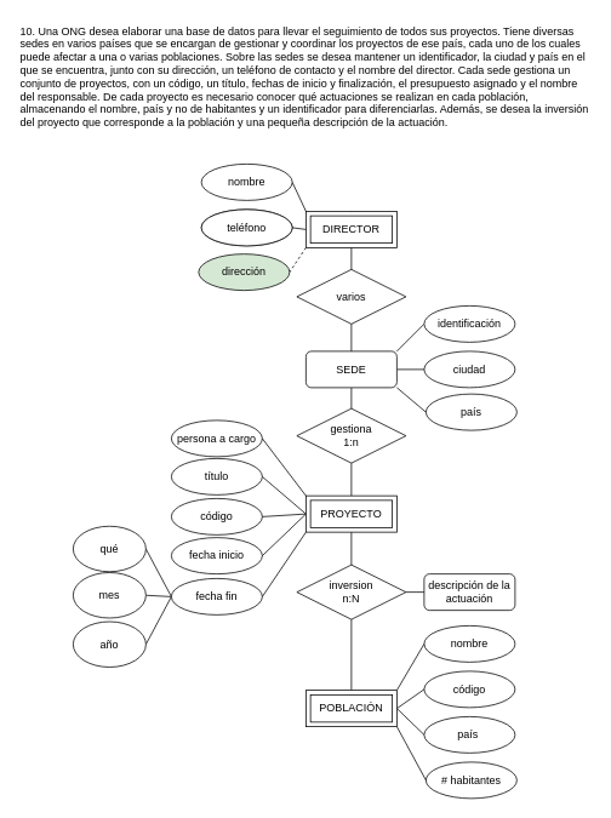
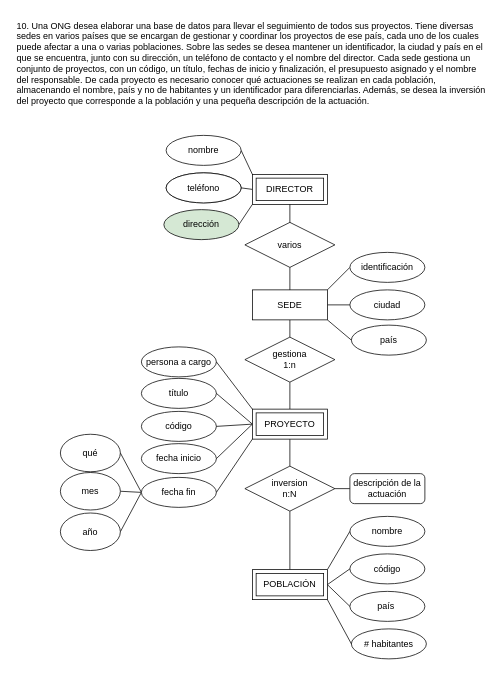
  <mxCell id="0" />
  <mxCell id="1" parent="0" />
  <mxCell id="2" value="10. Una ONG desea elaborar una base de datos para llevar el seguimiento de todos sus proyectos. Tiene diversas sedes en varios países que se encargan de gestionar y coordinar los proyectos de ese país, cada uno de los cuales puede afectar a una o varias poblaciones. Sobre las sedes se desea mantener un identificador, la ciudad y país en el que se encuentra, junto con su dirección, un teléfono de contacto y el nombre del director. Cada sede gestiona un conjunto de proyectos, con un código, un título, fechas de inicio y finalización, el presupuesto asignado y el nombre del responsable. De cada proyecto es necesario conocer qué actuaciones se realizan en cada población, almacenando el nombre, país y no de habitantes y un identificador para diferenciarlas. Además, se desea la inversión del proyecto que corresponde a la población y una pequeña descripción de la actuación." style="text;whiteSpace=wrap;" vertex="1" parent="1"><mxGeometry x="20" y="20" width="630" height="160" as="geometry" /></mxCell>
  <mxCell id="3" style="edgeStyle=none;html=1;exitX=0.5;exitY=1;exitDx=0;exitDy=0;entryX=0.5;entryY=0;entryDx=0;entryDy=0;endArrow=none;endFill=0;" edge="1" parent="1" source="7" target="16"><mxGeometry relative="1" as="geometry" /></mxCell>
  <mxCell id="4" style="edgeStyle=none;html=1;exitX=1;exitY=0;exitDx=0;exitDy=0;entryX=0;entryY=0.5;entryDx=0;entryDy=0;endArrow=none;endFill=0;" edge="1" parent="1" source="7" target="10"><mxGeometry relative="1" as="geometry" /></mxCell>
  <mxCell id="5" style="edgeStyle=none;html=1;exitX=1;exitY=1;exitDx=0;exitDy=0;entryX=0;entryY=0.5;entryDx=0;entryDy=0;endArrow=none;endFill=0;" edge="1" parent="1" source="7" target="9"><mxGeometry relative="1" as="geometry" /></mxCell>
  <mxCell id="6" style="edgeStyle=none;html=1;exitX=1;exitY=0.5;exitDx=0;exitDy=0;entryX=0;entryY=0.5;entryDx=0;entryDy=0;endArrow=none;endFill=0;" edge="1" parent="1" source="7" target="8"><mxGeometry relative="1" as="geometry" /></mxCell>
- <mxCell id="7" value="SEDE" style="whiteSpace=wrap;html=1;align=center;rounded=1;" vertex="1" parent="1"><mxGeometry x="336" y="386" width="100" height="40" as="geometry" /></mxCell>
+ <mxCell id="7" value="SEDE" style="whiteSpace=wrap;html=1;align=center;" vertex="1" parent="1"><mxGeometry x="336" y="386" width="100" height="40" as="geometry" /></mxCell>
  <mxCell id="8" value="ciudad" style="ellipse;whiteSpace=wrap;html=1;align=center;" vertex="1" parent="1"><mxGeometry x="466" y="386" width="100" height="40" as="geometry" /></mxCell>
  <mxCell id="9" value="país" style="ellipse;whiteSpace=wrap;html=1;align=center;" vertex="1" parent="1"><mxGeometry x="468" y="433" width="100" height="40" as="geometry" /></mxCell>
  <mxCell id="10" value="identificación" style="ellipse;whiteSpace=wrap;html=1;align=center;" vertex="1" parent="1"><mxGeometry x="466" y="336" width="100" height="40" as="geometry" /></mxCell>
  <mxCell id="11" style="edgeStyle=none;html=1;exitX=0.5;exitY=1;exitDx=0;exitDy=0;entryX=0.5;entryY=0;entryDx=0;entryDy=0;endArrow=none;endFill=0;" edge="1" parent="1" source="13" target="51"><mxGeometry relative="1" as="geometry" /></mxCell>
  <mxCell id="12" style="edgeStyle=none;html=1;exitX=0.5;exitY=1;exitDx=0;exitDy=0;entryX=0.5;entryY=0;entryDx=0;entryDy=0;endArrow=none;endFill=0;" edge="1" parent="1" source="13" target="7"><mxGeometry relative="1" as="geometry" /></mxCell>
  <mxCell id="13" value="varios" style="shape=rhombus;perimeter=rhombusPerimeter;whiteSpace=wrap;html=1;align=center;" vertex="1" parent="1"><mxGeometry x="326" y="296" width="120" height="60" as="geometry" /></mxCell>
  <mxCell id="14" value="teléfono" style="ellipse;whiteSpace=wrap;html=1;align=center;" vertex="1" parent="1"><mxGeometry x="221" y="230" width="100" height="40" as="geometry" /></mxCell>
  <mxCell id="15" style="edgeStyle=none;html=1;exitX=0.5;exitY=1;exitDx=0;exitDy=0;entryX=0.5;entryY=0;entryDx=0;entryDy=0;endArrow=none;endFill=0;" edge="1" parent="1" source="16" target="42"><mxGeometry relative="1" as="geometry" /></mxCell>
  <mxCell id="16" value="gestiona&lt;div&gt;1:n&lt;/div&gt;" style="shape=rhombus;perimeter=rhombusPerimeter;whiteSpace=wrap;html=1;align=center;" vertex="1" parent="1"><mxGeometry x="326" y="449" width="120" height="60" as="geometry" /></mxCell>
  <mxCell id="17" value="título" style="ellipse;whiteSpace=wrap;html=1;align=center;" vertex="1" parent="1"><mxGeometry x="188" y="504" width="100" height="40" as="geometry" /></mxCell>
  <mxCell id="18" value="persona a cargo" style="ellipse;whiteSpace=wrap;html=1;align=center;" vertex="1" parent="1"><mxGeometry x="188" y="462" width="100" height="40" as="geometry" /></mxCell>
  <mxCell id="19" value="fecha inicio" style="ellipse;whiteSpace=wrap;html=1;align=center;" vertex="1" parent="1"><mxGeometry x="188" y="591" width="100" height="40" as="geometry" /></mxCell>
  <mxCell id="20" value="código" style="ellipse;whiteSpace=wrap;html=1;align=center;" vertex="1" parent="1"><mxGeometry x="188" y="548" width="100" height="40" as="geometry" /></mxCell>
  <mxCell id="21" style="edgeStyle=none;html=1;exitX=0;exitY=0.5;exitDx=0;exitDy=0;entryX=1;entryY=0.5;entryDx=0;entryDy=0;endArrow=none;endFill=0;" edge="1" parent="1" source="24" target="34"><mxGeometry relative="1" as="geometry" /></mxCell>
  <mxCell id="22" style="edgeStyle=none;html=1;exitX=0;exitY=0.5;exitDx=0;exitDy=0;entryX=1;entryY=0.5;entryDx=0;entryDy=0;endArrow=none;endFill=0;" edge="1" parent="1" source="24" target="35"><mxGeometry relative="1" as="geometry" /></mxCell>
  <mxCell id="23" style="edgeStyle=none;html=1;exitX=0;exitY=0.5;exitDx=0;exitDy=0;entryX=1;entryY=0.5;entryDx=0;entryDy=0;endArrow=none;endFill=0;" edge="1" parent="1" source="24" target="33"><mxGeometry relative="1" as="geometry" /></mxCell>
  <mxCell id="24" value="fecha fin" style="ellipse;whiteSpace=wrap;html=1;align=center;" vertex="1" parent="1"><mxGeometry x="188" y="636" width="100" height="40" as="geometry" /></mxCell>
  <mxCell id="25" value="nombre" style="ellipse;whiteSpace=wrap;html=1;align=center;" vertex="1" parent="1"><mxGeometry x="466" y="688" width="100" height="40" as="geometry" /></mxCell>
  <mxCell id="26" value="país&amp;nbsp;" style="ellipse;whiteSpace=wrap;html=1;align=center;" vertex="1" parent="1"><mxGeometry x="466" y="788" width="100" height="40" as="geometry" /></mxCell>
  <mxCell id="27" value="# habitantes" style="ellipse;whiteSpace=wrap;html=1;align=center;" vertex="1" parent="1"><mxGeometry x="468" y="838" width="100" height="40" as="geometry" /></mxCell>
  <mxCell id="28" value="código" style="ellipse;whiteSpace=wrap;html=1;align=center;" vertex="1" parent="1"><mxGeometry x="466" y="738" width="100" height="40" as="geometry" /></mxCell>
  <mxCell id="29" style="edgeStyle=none;html=1;exitX=1;exitY=0.5;exitDx=0;exitDy=0;entryX=0;entryY=0.5;entryDx=0;entryDy=0;endArrow=none;endFill=0;" edge="1" parent="1" source="31" target="32"><mxGeometry relative="1" as="geometry" /></mxCell>
  <mxCell id="30" style="edgeStyle=none;html=1;exitX=0.5;exitY=1;exitDx=0;exitDy=0;entryX=0.5;entryY=0;entryDx=0;entryDy=0;endArrow=none;endFill=0;" edge="1" parent="1" source="31" target="47"><mxGeometry relative="1" as="geometry" /></mxCell>
  <mxCell id="31" value="inversion&lt;div&gt;n:N&lt;/div&gt;" style="shape=rhombus;perimeter=rhombusPerimeter;whiteSpace=wrap;html=1;align=center;" vertex="1" parent="1"><mxGeometry x="326" y="621" width="120" height="60" as="geometry" /></mxCell>
  <mxCell id="32" value="descripción de la actuación" style="whiteSpace=wrap;html=1;align=center;rounded=1;" vertex="1" parent="1"><mxGeometry x="466" y="631" width="100" height="40" as="geometry" /></mxCell>
  <mxCell id="33" value="mes" style="ellipse;whiteSpace=wrap;html=1;align=center;" vertex="1" parent="1"><mxGeometry x="80" y="629.5" width="80" height="50" as="geometry" /></mxCell>
  <mxCell id="34" value="qué" style="ellipse;whiteSpace=wrap;html=1;align=center;" vertex="1" parent="1"><mxGeometry x="80" y="578.5" width="80" height="50" as="geometry" /></mxCell>
  <mxCell id="35" value="año" style="ellipse;whiteSpace=wrap;html=1;align=center;" vertex="1" parent="1"><mxGeometry x="80" y="683.5" width="80" height="50" as="geometry" /></mxCell>
  <mxCell id="36" style="edgeStyle=none;html=1;exitX=0.5;exitY=1;exitDx=0;exitDy=0;entryX=0.5;entryY=0;entryDx=0;entryDy=0;endArrow=none;endFill=0;" edge="1" parent="1" source="42" target="31"><mxGeometry relative="1" as="geometry" /></mxCell>
  <mxCell id="37" style="edgeStyle=none;html=1;exitX=0;exitY=0.5;exitDx=0;exitDy=0;entryX=1;entryY=0.5;entryDx=0;entryDy=0;endArrow=none;endFill=0;" edge="1" parent="1" source="42" target="17"><mxGeometry relative="1" as="geometry" /></mxCell>
  <mxCell id="38" style="edgeStyle=none;html=1;exitX=0;exitY=0;exitDx=0;exitDy=0;entryX=1;entryY=0.5;entryDx=0;entryDy=0;endArrow=none;endFill=0;" edge="1" parent="1" source="42" target="18"><mxGeometry relative="1" as="geometry" /></mxCell>
  <mxCell id="39" style="edgeStyle=none;html=1;exitX=0;exitY=1;exitDx=0;exitDy=0;entryX=1;entryY=0.5;entryDx=0;entryDy=0;endArrow=none;endFill=0;" edge="1" parent="1" source="42" target="24"><mxGeometry relative="1" as="geometry" /></mxCell>
  <mxCell id="40" style="edgeStyle=none;html=1;exitX=0;exitY=0.5;exitDx=0;exitDy=0;entryX=1;entryY=0.5;entryDx=0;entryDy=0;endArrow=none;endFill=0;" edge="1" parent="1" source="42" target="19"><mxGeometry relative="1" as="geometry" /></mxCell>
  <mxCell id="41" style="edgeStyle=none;html=1;exitX=0;exitY=0.5;exitDx=0;exitDy=0;entryX=1;entryY=0.5;entryDx=0;entryDy=0;endArrow=none;endFill=0;" edge="1" parent="1" source="42" target="20"><mxGeometry relative="1" as="geometry" /></mxCell>
  <mxCell id="42" value="PROYECTO" style="shape=ext;margin=3;double=1;whiteSpace=wrap;html=1;align=center;" vertex="1" parent="1"><mxGeometry x="336" y="545" width="100" height="40" as="geometry" /></mxCell>
  <mxCell id="43" style="edgeStyle=none;html=1;exitX=1;exitY=0;exitDx=0;exitDy=0;entryX=0;entryY=0.5;entryDx=0;entryDy=0;endArrow=none;endFill=0;" edge="1" parent="1" source="47" target="25"><mxGeometry relative="1" as="geometry" /></mxCell>
  <mxCell id="44" style="edgeStyle=none;html=1;exitX=1;exitY=1;exitDx=0;exitDy=0;entryX=0;entryY=0.5;entryDx=0;entryDy=0;endArrow=none;endFill=0;" edge="1" parent="1" source="47" target="27"><mxGeometry relative="1" as="geometry" /></mxCell>
  <mxCell id="45" style="edgeStyle=none;html=1;exitX=1;exitY=0.5;exitDx=0;exitDy=0;entryX=0;entryY=0.5;entryDx=0;entryDy=0;endArrow=none;endFill=0;" edge="1" parent="1" source="47" target="28"><mxGeometry relative="1" as="geometry" /></mxCell>
  <mxCell id="46" style="edgeStyle=none;html=1;exitX=1;exitY=0.5;exitDx=0;exitDy=0;entryX=0;entryY=0.5;entryDx=0;entryDy=0;endArrow=none;endFill=0;" edge="1" parent="1" source="47" target="26"><mxGeometry relative="1" as="geometry" /></mxCell>
  <mxCell id="47" value="POBLACIÓN" style="shape=ext;margin=3;double=1;whiteSpace=wrap;html=1;align=center;" vertex="1" parent="1"><mxGeometry x="336" y="759" width="100" height="40" as="geometry" /></mxCell>
  <mxCell id="48" style="edgeStyle=none;html=1;exitX=0;exitY=0;exitDx=0;exitDy=0;entryX=1;entryY=0.5;entryDx=0;entryDy=0;endArrow=none;endFill=0;" edge="1" parent="1" source="51" target="53"><mxGeometry relative="1" as="geometry" /></mxCell>
- <mxCell id="49" style="edgeStyle=none;html=1;exitX=0;exitY=1;exitDx=0;exitDy=0;entryX=1;entryY=0.5;entryDx=0;entryDy=0;endArrow=none;endFill=0;dashed=1;" edge="1" parent="1" source="51" target="54"><mxGeometry relative="1" as="geometry" /></mxCell>
+ <mxCell id="49" style="edgeStyle=none;html=1;exitX=0;exitY=1;exitDx=0;exitDy=0;entryX=1;entryY=0.5;entryDx=0;entryDy=0;endArrow=none;endFill=0;" edge="1" parent="1" source="51" target="54"><mxGeometry relative="1" as="geometry" /></mxCell>
  <mxCell id="50" style="edgeStyle=none;html=1;exitX=0;exitY=0.5;exitDx=0;exitDy=0;entryX=1;entryY=0.5;entryDx=0;entryDy=0;endArrow=none;endFill=0;" edge="1" parent="1" source="51" target="52"><mxGeometry relative="1" as="geometry" /></mxCell>
  <mxCell id="51" value="DIRECTOR" style="shape=ext;margin=3;double=1;whiteSpace=wrap;html=1;align=center;" vertex="1" parent="1"><mxGeometry x="336" y="232" width="100" height="40" as="geometry" /></mxCell>
  <mxCell id="52" value="teléfono" style="ellipse;whiteSpace=wrap;html=1;align=center;" vertex="1" parent="1"><mxGeometry x="221" y="230" width="100" height="40" as="geometry" /></mxCell>
  <mxCell id="53" value="nombre" style="ellipse;whiteSpace=wrap;html=1;align=center;" vertex="1" parent="1"><mxGeometry x="221" y="180" width="100" height="40" as="geometry" /></mxCell>
  <mxCell id="54" value="dirección" style="ellipse;whiteSpace=wrap;html=1;align=center;fillColor=#d5e8d4;" vertex="1" parent="1"><mxGeometry x="218" y="279" width="100" height="40" as="geometry" /></mxCell>
